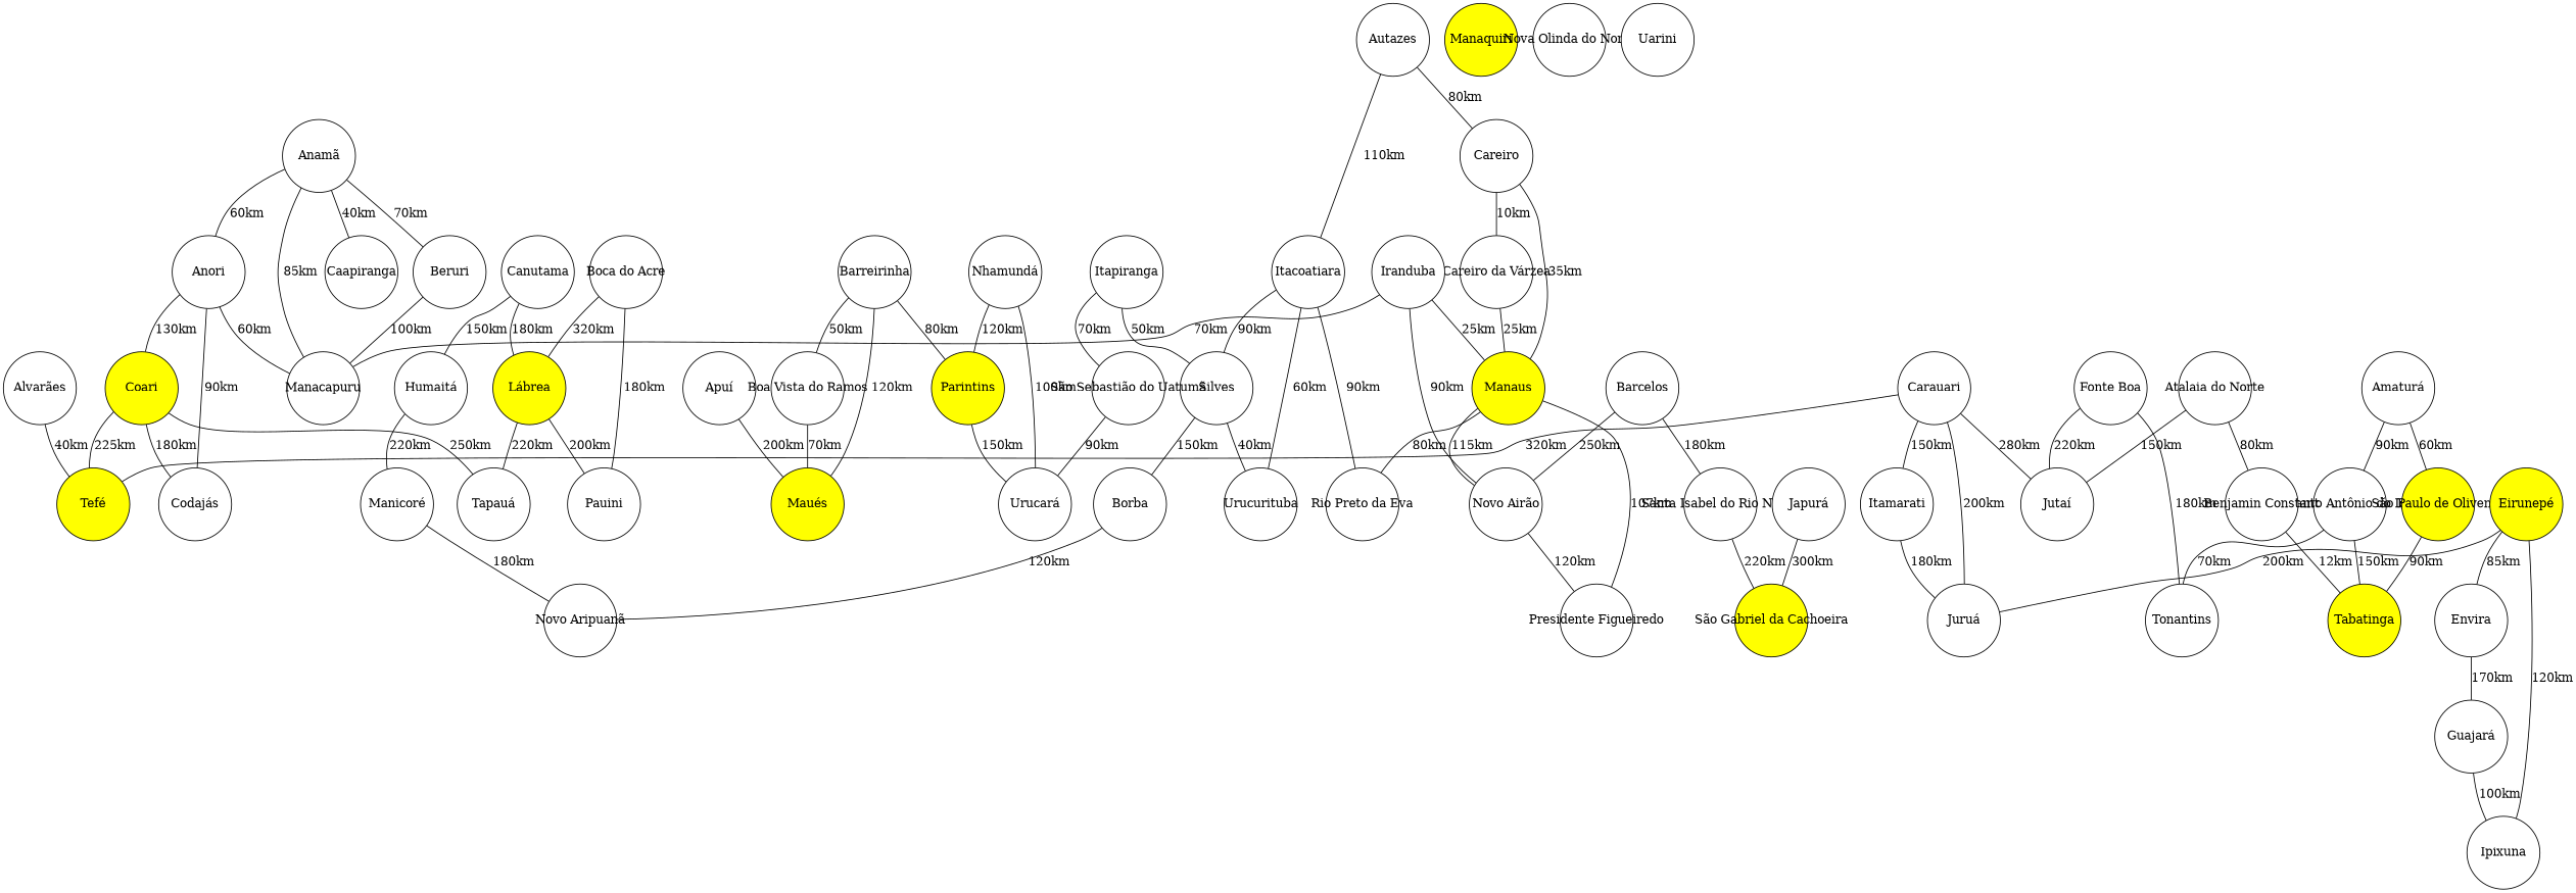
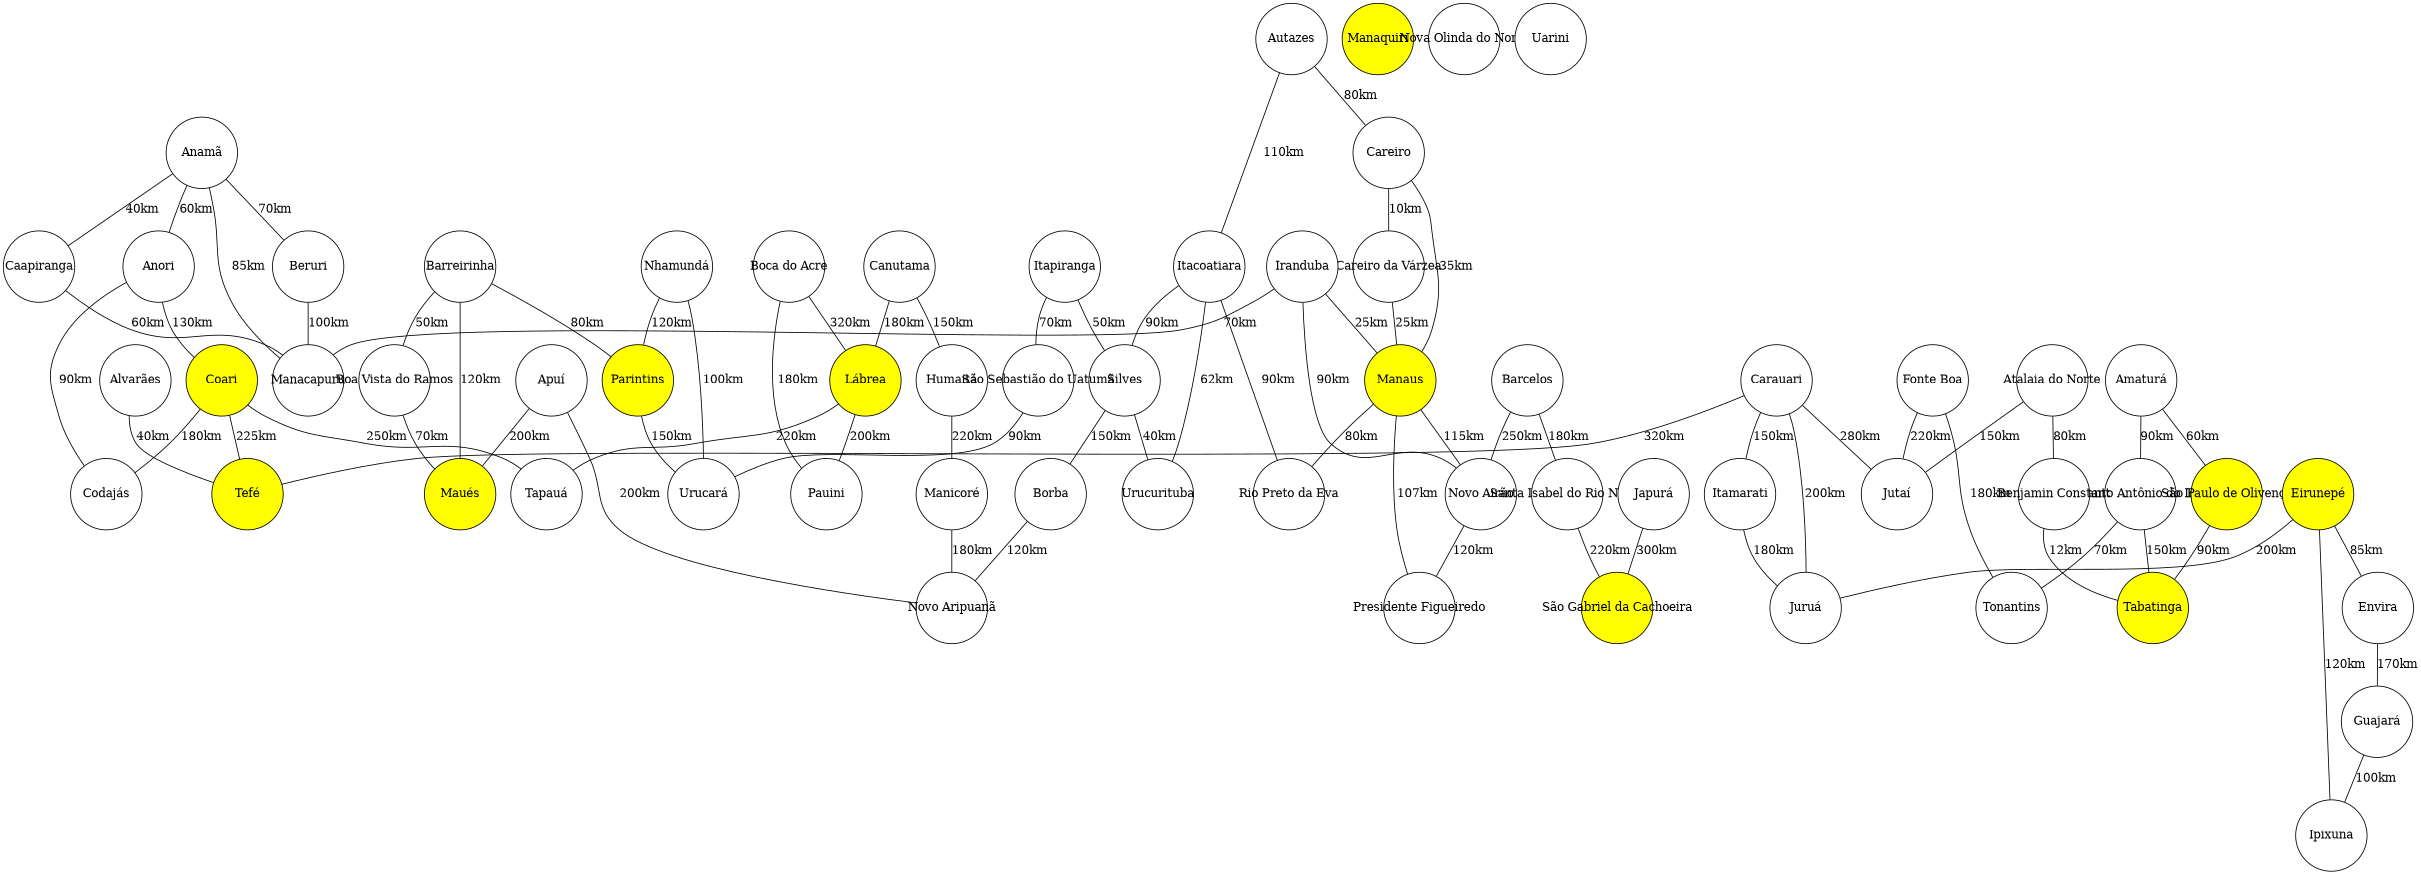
  graph {
    node [fillcolor=white fixedsize=true shape=circle style=filled]
    n1 [label="Alvarães" width=1.2]
    n2 [fillcolor=yellow label="Tefé" width=1.2]
    n3 [label="Amaturá" width=1.2]
    n4 [label="Santo Antônio do Içá" width=1.2]
    n5 [fillcolor=yellow label="São Paulo de Olivença" width=1.2]
    n6 [fillcolor=yellow label=Tabatinga width=1.2]
    n7 [label=Tonantins width=1.2]
    n8 [label="Anamã" width=1.2]
    n9 [label=Anori width=1.2]
    n10 [label=Beruri width=1.2]
    n11 [label=Caapiranga width=1.2]
    n12 [label=Manacapuru width=1.2]
    n13 [fillcolor=yellow label=Coari width=1.2]
    n14 [label="Codajás" width=1.2]
    n15 [label="Tapauá" width=1.2]
    n16 [label="Apuí" width=1.2]
    n17 [fillcolor=yellow label="Maués" width=1.2]
    n18 [label="Novo Aripuanã" width=1.2]
    n19 [label=Borba width=1.2]
    n20 [label="Atalaia do Norte" width=1.2]
    n21 [label="Benjamin Constant" width=1.2]
    n22 [label="Jutaí" width=1.2]
    n23 [label=Autazes width=1.2]
    n24 [label=Careiro width=1.2]
    n25 [label=Itacoatiara width=1.2]
    n26 [label="Careiro da Várzea" width=1.2]
    n27 [fillcolor=yellow label=Manaus width=1.2]
    n28 [label="Rio Preto da Eva" width=1.2]
    n29 [label=Silves width=1.2]
    n30 [label=Urucurituba width=1.2]
    n31 [label=Barcelos width=1.2]
    n32 [label="Novo Airão" width=1.2]
    n33 [label="Santa Isabel do Rio Negro" width=1.2]
    n34 [label="Presidente Figueiredo" width=1.2]
    n35 [fillcolor=yellow label="São Gabriel da Cachoeira" width=1.2]
    n36 [label=Barreirinha width=1.2]
    n37 [label="Boa Vista do Ramos" width=1.2]
    n38 [fillcolor=yellow label=Parintins width=1.2]
    n39 [label="Urucará" width=1.2]
    n40 [label="Boca do Acre" width=1.2]
    n41 [fillcolor=yellow label="Lábrea" width=1.2]
    n42 [label=Pauini width=1.2]
    n43 [label=Canutama width=1.2]
    n44 [label="Humaitá" width=1.2]
    n45 [label="Manicoré" width=1.2]
    n46 [label=Carauari width=1.2]
    n47 [label=Itamarati width=1.2]
    n48 [label="Juruá" width=1.2]
    n49 [fillcolor=yellow label="Eirunepé" width=1.2]
    n50 [label=Envira width=1.2]
    n51 [label=Ipixuna width=1.2]
    n52 [label="Guajará" width=1.2]
    n53 [label="Fonte Boa" width=1.2]
    n54 [label=Iranduba width=1.2]
    n55 [label=Itapiranga width=1.2]
    n56 [label="São Sebastião do Uatumã" width=1.2]
    n57 [label="Japurá" width=1.2]
    n58 [fillcolor=yellow label=Manaquiri width=1.2]
    n59 [label="Nhamundá" width=1.2]
    n60 [label="Nova Olinda do Norte" width=1.2]
    n61 [label=Uarini width=1.2]
    n1 -- n2 [label="40km"]
    n3 -- n4 [label="90km"]
    n3 -- n5 [label="60km"]
    n4 -- n6 [label="150km"]
    n4 -- n7 [label="70km"]
    n5 -- n6 [label="90km"]
    n8 -- n9 [label="60km"]
    n8 -- n10 [label="70km"]
    n8 -- n11 [label="40km"]
    n8 -- n12 [label="85km"]
    n9 -- n13 [label="130km"]
    n9 -- n14 [label="90km"]
    n10 -- n12 [label="100km"]
-   n9 -- n12 [label="60km"]
+   n11 -- n12 [label="60km"]
    n13 -- n2 [label="225km"]
    n13 -- n14 [label="180km"]
    n13 -- n15 [label="250km"]
    n16 -- n17 [label="200km"]
+   n16 -- n18 [label="200km"]
    n19 -- n18 [label="120km"]
    n20 -- n21 [label="80km"]
    n20 -- n22 [label="150km"]
    n21 -- n6 [label="12km"]
    n23 -- n24 [label="80km"]
    n23 -- n25 [label="110km"]
    n24 -- n26 [label="10km"]
    n24 -- n27 [label="35km"]
    n25 -- n28 [label="90km"]
    n25 -- n29 [label="90km"]
-   n25 -- n30 [label="60km"]
+   n25 -- n30 [label="62km"]
    n26 -- n27 [label="25km"]
    n27 -- n28 [label="80km"]
    n27 -- n32 [label="115km"]
    n27 -- n34 [label="107km"]
    n29 -- n19 [label="150km"]
    n29 -- n30 [label="40km"]
    n31 -- n32 [label="250km"]
    n31 -- n33 [label="180km"]
    n32 -- n34 [label="120km"]
    n33 -- n35 [label="220km"]
    n36 -- n17 [label="120km"]
    n36 -- n37 [label="50km"]
    n36 -- n38 [label="80km"]
    n37 -- n17 [label="70km"]
    n38 -- n39 [label="150km"]
    n40 -- n41 [label="320km"]
    n40 -- n42 [label="180km"]
    n41 -- n15 [label="220km"]
    n41 -- n42 [label="200km"]
    n43 -- n41 [label="180km"]
    n43 -- n44 [label="150km"]
    n44 -- n45 [label="220km"]
    n45 -- n18 [label="180km"]
    n46 -- n2 [label="320km"]
    n46 -- n22 [label="280km"]
    n46 -- n47 [label="150km"]
    n46 -- n48 [label="200km"]
    n47 -- n48 [label="180km"]
    n49 -- n48 [label="200km"]
    n49 -- n50 [label="85km"]
    n49 -- n51 [label="120km"]
    n50 -- n52 [label="170km"]
    n52 -- n51 [label="100km"]
    n53 -- n7 [label="180km"]
    n53 -- n22 [label="220km"]
    n54 -- n12 [label="70km"]
    n54 -- n27 [label="25km"]
    n54 -- n32 [label="90km"]
    n55 -- n29 [label="50km"]
    n55 -- n56 [label="70km"]
    n56 -- n39 [label="90km"]
    n57 -- n35 [label="300km"]
    n59 -- n38 [label="120km"]
    n59 -- n39 [label="100km"]
  }
